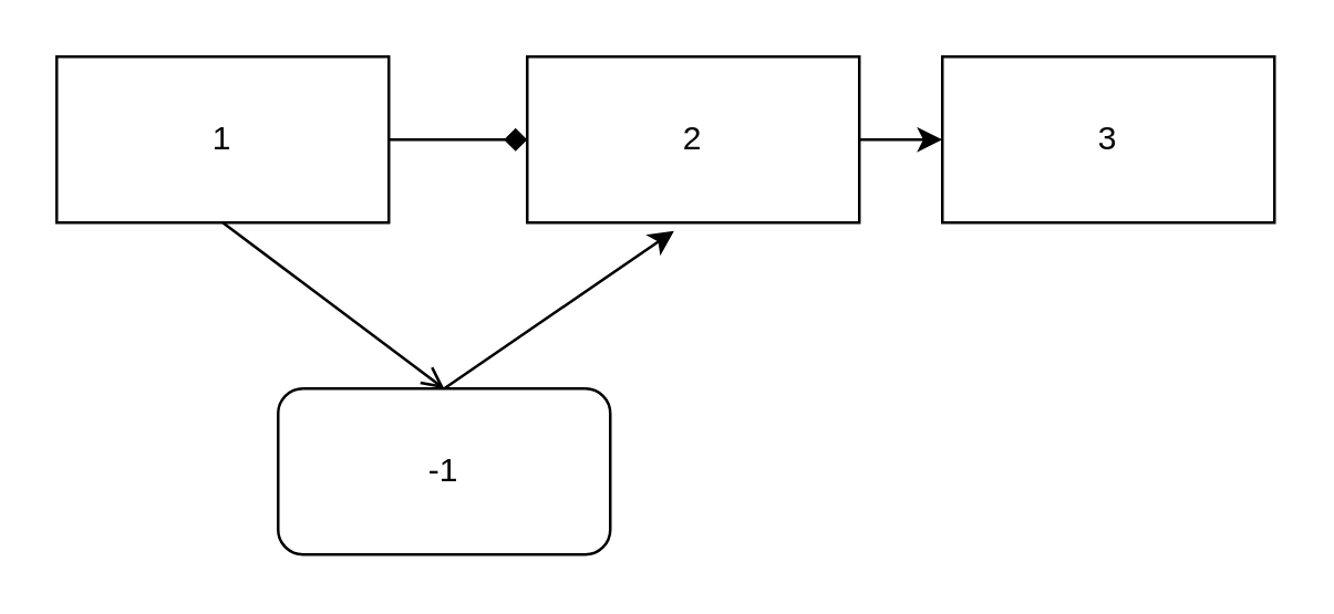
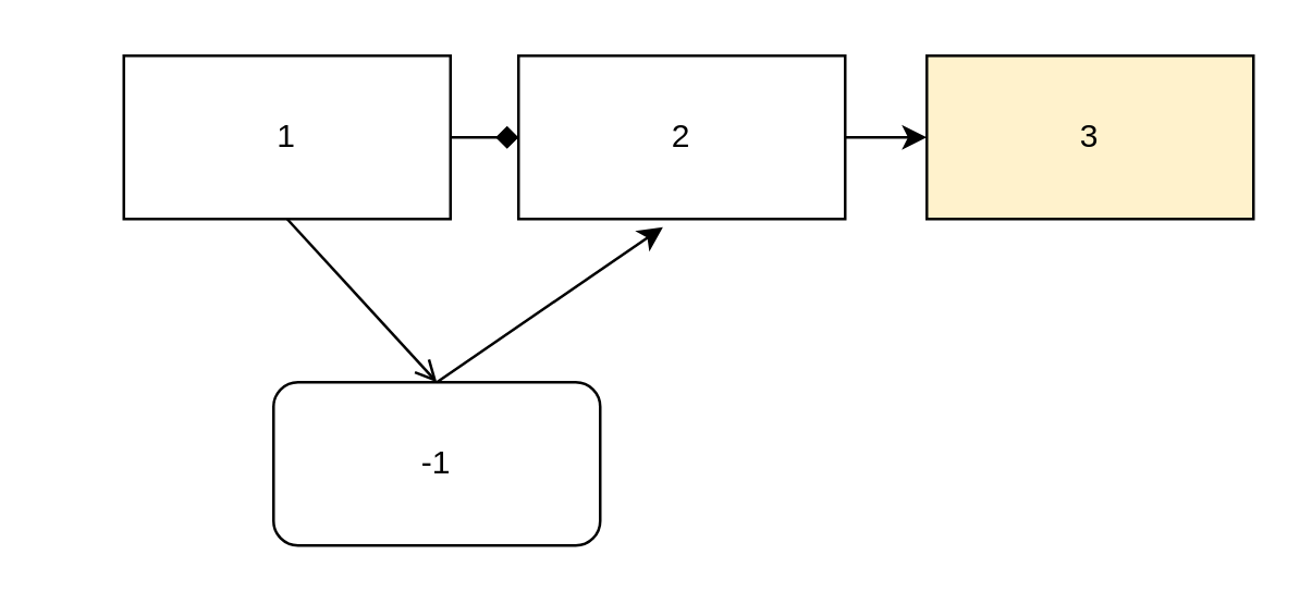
  <mxCell id="0" />
  <mxCell id="1" parent="0" />
- <mxCell id="2" value="1" style="rounded=0;whiteSpace=wrap;html=1;" vertex="1" parent="1"><mxGeometry x="20" y="20" width="120" height="60" as="geometry" /></mxCell>
+ <mxCell id="2" value="1" style="rounded=0;whiteSpace=wrap;html=1;" vertex="1" parent="1"><mxGeometry x="45" y="20" width="120" height="60" as="geometry" /></mxCell>
  <mxCell id="3" value="2" style="rounded=0;whiteSpace=wrap;html=1;" vertex="1" parent="1"><mxGeometry x="190" y="20" width="120" height="60" as="geometry" /></mxCell>
- <mxCell id="4" value="3" style="rounded=0;whiteSpace=wrap;html=1;" vertex="1" parent="1"><mxGeometry x="340" y="20" width="120" height="60" as="geometry" /></mxCell>
+ <mxCell id="4" value="3" style="rounded=0;whiteSpace=wrap;html=1;fillColor=#fff2cc;" vertex="1" parent="1"><mxGeometry x="340" y="20" width="120" height="60" as="geometry" /></mxCell>
  <mxCell id="5" value="" style="endArrow=diamond;html=1;rounded=0;entryX=0;entryY=0.5;entryDx=0;entryDy=0;" edge="1" parent="1" source="2" target="3"><mxGeometry width="50" height="50" relative="1" as="geometry"><mxPoint x="220" y="90" as="sourcePoint" /><mxPoint x="270" y="40" as="targetPoint" /></mxGeometry></mxCell>
  <mxCell id="6" value="" style="endArrow=classic;html=1;rounded=0;" edge="1" parent="1"><mxGeometry width="50" height="50" relative="1" as="geometry"><mxPoint x="310" y="50" as="sourcePoint" /><mxPoint x="340" y="50" as="targetPoint" /><Array as="points"><mxPoint x="340" y="50" /></Array></mxGeometry></mxCell>
  <mxCell id="7" value="-1" style="rounded=1;whiteSpace=wrap;html=1;" vertex="1" parent="1"><mxGeometry x="100" y="140" width="120" height="60" as="geometry" /></mxCell>
  <mxCell id="8" value="" style="endArrow=open;html=1;rounded=0;entryX=0.5;entryY=0;entryDx=0;entryDy=0;exitX=0.5;exitY=1;exitDx=0;exitDy=0;" edge="1" parent="1" source="2" target="7"><mxGeometry width="50" height="50" relative="1" as="geometry"><mxPoint x="150" y="60" as="sourcePoint" /><mxPoint x="200" y="60" as="targetPoint" /></mxGeometry></mxCell>
  <mxCell id="9" value="" style="endArrow=classic;html=1;rounded=0;entryX=0.442;entryY=1.05;entryDx=0;entryDy=0;entryPerimeter=0;" edge="1" parent="1" target="3"><mxGeometry width="50" height="50" relative="1" as="geometry"><mxPoint x="160" y="140" as="sourcePoint" /><mxPoint x="170" y="150" as="targetPoint" /></mxGeometry></mxCell>
